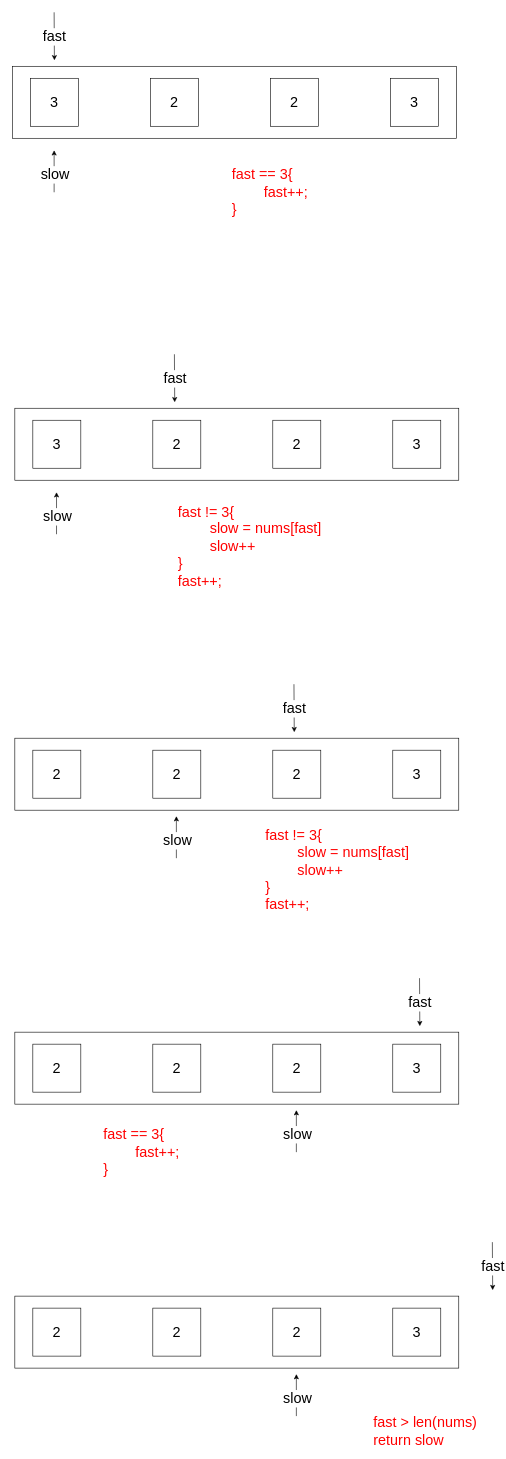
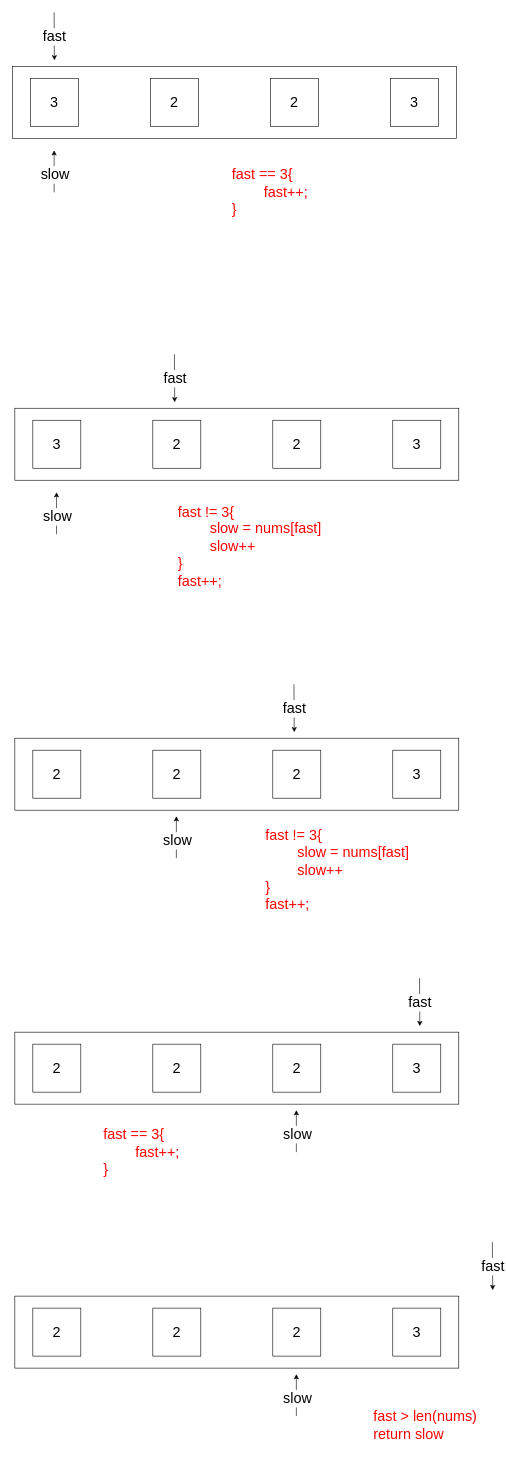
  <mxCell id="0" />
  <mxCell id="1" parent="0" />
  <mxCell id="2" value="" style="rounded=0;whiteSpace=wrap;html=1;" vertex="1" parent="1"><mxGeometry x="20" y="110" width="740" height="120" as="geometry" /></mxCell>
  <mxCell id="3" value="&lt;font style=&quot;font-size: 24px;&quot;&gt;3&lt;/font&gt;" style="whiteSpace=wrap;html=1;aspect=fixed;" vertex="1" parent="1"><mxGeometry x="50" y="130" width="80" height="80" as="geometry" /></mxCell>
  <mxCell id="4" value="&lt;font style=&quot;font-size: 24px;&quot;&gt;2&lt;/font&gt;" style="whiteSpace=wrap;html=1;aspect=fixed;" vertex="1" parent="1"><mxGeometry x="250" y="130" width="80" height="80" as="geometry" /></mxCell>
  <mxCell id="5" value="&lt;font style=&quot;font-size: 24px;&quot;&gt;2&lt;/font&gt;" style="whiteSpace=wrap;html=1;aspect=fixed;" vertex="1" parent="1"><mxGeometry x="450" y="130" width="80" height="80" as="geometry" /></mxCell>
  <mxCell id="6" value="&lt;font style=&quot;font-size: 24px;&quot;&gt;3&lt;/font&gt;" style="whiteSpace=wrap;html=1;aspect=fixed;" vertex="1" parent="1"><mxGeometry x="650" y="130" width="80" height="80" as="geometry" /></mxCell>
  <mxCell id="7" value="" style="endArrow=classic;html=1;rounded=0;fontSize=24;" edge="1" parent="1"><mxGeometry width="50" height="50" relative="1" as="geometry"><mxPoint x="89.5" y="320" as="sourcePoint" /><mxPoint x="89.5" y="250" as="targetPoint" /></mxGeometry></mxCell>
  <mxCell id="8" value="slow" style="edgeLabel;html=1;align=center;verticalAlign=middle;resizable=0;points=[];fontSize=24;" vertex="1" connectable="0" parent="7"><mxGeometry x="-0.371" y="-1" relative="1" as="geometry"><mxPoint y="-8" as="offset" /></mxGeometry></mxCell>
  <mxCell id="9" value="" style="endArrow=classic;html=1;rounded=0;fontSize=24;" edge="1" parent="1"><mxGeometry width="50" height="50" relative="1" as="geometry"><mxPoint x="89.5" y="20" as="sourcePoint" /><mxPoint x="90" y="100" as="targetPoint" /></mxGeometry></mxCell>
  <mxCell id="10" value="fast" style="edgeLabel;html=1;align=center;verticalAlign=middle;resizable=0;points=[];fontSize=24;" vertex="1" connectable="0" parent="9"><mxGeometry x="-0.371" y="-1" relative="1" as="geometry"><mxPoint x="1" y="15" as="offset" /></mxGeometry></mxCell>
  <mxCell id="11" value="&lt;font color=&quot;#ff0000&quot;&gt;fast == 3{&lt;br&gt;&lt;span style=&quot;&quot;&gt;&#09;&lt;/span&gt;&lt;span style=&quot;white-space: pre;&quot;&gt;&#09;&lt;/span&gt;fast++;&lt;br&gt;}&lt;/font&gt;" style="text;html=1;align=left;verticalAlign=middle;resizable=0;points=[];autosize=1;strokeColor=none;fillColor=none;fontSize=24;" vertex="1" parent="1"><mxGeometry x="384" y="270" width="150" height="100" as="geometry" /></mxCell>
  <mxCell id="12" value="" style="rounded=0;whiteSpace=wrap;html=1;" vertex="1" parent="1"><mxGeometry x="24" y="680" width="740" height="120" as="geometry" /></mxCell>
  <mxCell id="13" value="&lt;font style=&quot;font-size: 24px;&quot;&gt;3&lt;/font&gt;" style="whiteSpace=wrap;html=1;aspect=fixed;" vertex="1" parent="1"><mxGeometry x="54" y="700" width="80" height="80" as="geometry" /></mxCell>
  <mxCell id="14" value="&lt;font style=&quot;font-size: 24px;&quot;&gt;2&lt;/font&gt;" style="whiteSpace=wrap;html=1;aspect=fixed;" vertex="1" parent="1"><mxGeometry x="254" y="700" width="80" height="80" as="geometry" /></mxCell>
  <mxCell id="15" value="&lt;font style=&quot;font-size: 24px;&quot;&gt;2&lt;/font&gt;" style="whiteSpace=wrap;html=1;aspect=fixed;" vertex="1" parent="1"><mxGeometry x="454" y="700" width="80" height="80" as="geometry" /></mxCell>
  <mxCell id="16" value="&lt;font style=&quot;font-size: 24px;&quot;&gt;3&lt;/font&gt;" style="whiteSpace=wrap;html=1;aspect=fixed;" vertex="1" parent="1"><mxGeometry x="654" y="700" width="80" height="80" as="geometry" /></mxCell>
  <mxCell id="17" value="" style="endArrow=classic;html=1;rounded=0;fontSize=24;" edge="1" parent="1"><mxGeometry width="50" height="50" relative="1" as="geometry"><mxPoint x="93.5" y="890" as="sourcePoint" /><mxPoint x="93.5" y="820" as="targetPoint" /></mxGeometry></mxCell>
  <mxCell id="18" value="slow" style="edgeLabel;html=1;align=center;verticalAlign=middle;resizable=0;points=[];fontSize=24;" vertex="1" connectable="0" parent="17"><mxGeometry x="-0.371" y="-1" relative="1" as="geometry"><mxPoint y="-8" as="offset" /></mxGeometry></mxCell>
  <mxCell id="19" value="" style="endArrow=classic;html=1;rounded=0;fontSize=24;" edge="1" parent="1"><mxGeometry width="50" height="50" relative="1" as="geometry"><mxPoint x="290" y="590" as="sourcePoint" /><mxPoint x="290.5" y="670" as="targetPoint" /></mxGeometry></mxCell>
  <mxCell id="20" value="fast" style="edgeLabel;html=1;align=center;verticalAlign=middle;resizable=0;points=[];fontSize=24;" vertex="1" connectable="0" parent="19"><mxGeometry x="-0.371" y="-1" relative="1" as="geometry"><mxPoint x="1" y="15" as="offset" /></mxGeometry></mxCell>
  <mxCell id="21" value="&lt;font color=&quot;#ff0000&quot;&gt;fast != 3{&lt;br&gt;&lt;span style=&quot;white-space: pre;&quot;&gt;&#09;&lt;/span&gt;slow = nums[fast]&lt;br&gt;&lt;span style=&quot;white-space: pre;&quot;&gt;&#09;&lt;/span&gt;slow++&lt;br&gt;}&lt;br&gt;fast++;&lt;/font&gt;" style="text;html=1;align=left;verticalAlign=middle;resizable=0;points=[];autosize=1;strokeColor=none;fillColor=none;fontSize=24;" vertex="1" parent="1"><mxGeometry x="294" y="830" width="260" height="160" as="geometry" /></mxCell>
  <mxCell id="22" value="" style="rounded=0;whiteSpace=wrap;html=1;" vertex="1" parent="1"><mxGeometry x="24" y="1230" width="740" height="120" as="geometry" /></mxCell>
  <mxCell id="23" value="&lt;font style=&quot;font-size: 24px;&quot;&gt;2&lt;/font&gt;" style="whiteSpace=wrap;html=1;aspect=fixed;" vertex="1" parent="1"><mxGeometry x="54" y="1250" width="80" height="80" as="geometry" /></mxCell>
  <mxCell id="24" value="&lt;font style=&quot;font-size: 24px;&quot;&gt;2&lt;/font&gt;" style="whiteSpace=wrap;html=1;aspect=fixed;" vertex="1" parent="1"><mxGeometry x="254" y="1250" width="80" height="80" as="geometry" /></mxCell>
  <mxCell id="25" value="&lt;font style=&quot;font-size: 24px;&quot;&gt;2&lt;/font&gt;" style="whiteSpace=wrap;html=1;aspect=fixed;" vertex="1" parent="1"><mxGeometry x="454" y="1250" width="80" height="80" as="geometry" /></mxCell>
  <mxCell id="26" value="&lt;font style=&quot;font-size: 24px;&quot;&gt;3&lt;/font&gt;" style="whiteSpace=wrap;html=1;aspect=fixed;" vertex="1" parent="1"><mxGeometry x="654" y="1250" width="80" height="80" as="geometry" /></mxCell>
  <mxCell id="27" value="" style="endArrow=classic;html=1;rounded=0;fontSize=24;" edge="1" parent="1"><mxGeometry width="50" height="50" relative="1" as="geometry"><mxPoint x="293.29" y="1430" as="sourcePoint" /><mxPoint x="293.29" y="1360" as="targetPoint" /></mxGeometry></mxCell>
  <mxCell id="28" value="slow" style="edgeLabel;html=1;align=center;verticalAlign=middle;resizable=0;points=[];fontSize=24;" vertex="1" connectable="0" parent="27"><mxGeometry x="-0.371" y="-1" relative="1" as="geometry"><mxPoint y="-8" as="offset" /></mxGeometry></mxCell>
  <mxCell id="29" value="" style="endArrow=classic;html=1;rounded=0;fontSize=24;" edge="1" parent="1"><mxGeometry width="50" height="50" relative="1" as="geometry"><mxPoint x="489.29" y="1140" as="sourcePoint" /><mxPoint x="489.79" y="1220" as="targetPoint" /></mxGeometry></mxCell>
  <mxCell id="30" value="fast" style="edgeLabel;html=1;align=center;verticalAlign=middle;resizable=0;points=[];fontSize=24;" vertex="1" connectable="0" parent="29"><mxGeometry x="-0.371" y="-1" relative="1" as="geometry"><mxPoint x="1" y="15" as="offset" /></mxGeometry></mxCell>
  <mxCell id="31" value="&lt;font color=&quot;#ff0000&quot;&gt;fast != 3{&lt;br&gt;&lt;span style=&quot;white-space: pre;&quot;&gt;&#09;&lt;/span&gt;slow = nums[fast]&lt;br&gt;&lt;span style=&quot;white-space: pre;&quot;&gt;&#09;&lt;/span&gt;slow++&lt;br&gt;}&lt;br&gt;fast++;&lt;/font&gt;" style="text;html=1;align=left;verticalAlign=middle;resizable=0;points=[];autosize=1;strokeColor=none;fillColor=none;fontSize=24;" vertex="1" parent="1"><mxGeometry x="440" y="1370" width="260" height="160" as="geometry" /></mxCell>
  <mxCell id="32" value="" style="rounded=0;whiteSpace=wrap;html=1;" vertex="1" parent="1"><mxGeometry x="24" y="1720" width="740" height="120" as="geometry" /></mxCell>
  <mxCell id="33" value="&lt;font style=&quot;font-size: 24px;&quot;&gt;2&lt;/font&gt;" style="whiteSpace=wrap;html=1;aspect=fixed;" vertex="1" parent="1"><mxGeometry x="54" y="1740" width="80" height="80" as="geometry" /></mxCell>
  <mxCell id="34" value="&lt;font style=&quot;font-size: 24px;&quot;&gt;2&lt;/font&gt;" style="whiteSpace=wrap;html=1;aspect=fixed;" vertex="1" parent="1"><mxGeometry x="254" y="1740" width="80" height="80" as="geometry" /></mxCell>
  <mxCell id="35" value="&lt;font style=&quot;font-size: 24px;&quot;&gt;2&lt;/font&gt;" style="whiteSpace=wrap;html=1;aspect=fixed;" vertex="1" parent="1"><mxGeometry x="454" y="1740" width="80" height="80" as="geometry" /></mxCell>
  <mxCell id="36" value="&lt;font style=&quot;font-size: 24px;&quot;&gt;3&lt;/font&gt;" style="whiteSpace=wrap;html=1;aspect=fixed;" vertex="1" parent="1"><mxGeometry x="654" y="1740" width="80" height="80" as="geometry" /></mxCell>
  <mxCell id="37" value="" style="endArrow=classic;html=1;rounded=0;fontSize=24;" edge="1" parent="1"><mxGeometry width="50" height="50" relative="1" as="geometry"><mxPoint x="493.29" y="1920" as="sourcePoint" /><mxPoint x="493.29" y="1850" as="targetPoint" /></mxGeometry></mxCell>
  <mxCell id="38" value="slow" style="edgeLabel;html=1;align=center;verticalAlign=middle;resizable=0;points=[];fontSize=24;" vertex="1" connectable="0" parent="37"><mxGeometry x="-0.371" y="-1" relative="1" as="geometry"><mxPoint y="-8" as="offset" /></mxGeometry></mxCell>
  <mxCell id="39" value="" style="endArrow=classic;html=1;rounded=0;fontSize=24;" edge="1" parent="1"><mxGeometry width="50" height="50" relative="1" as="geometry"><mxPoint x="698.57" y="1630" as="sourcePoint" /><mxPoint x="699.07" y="1710" as="targetPoint" /></mxGeometry></mxCell>
  <mxCell id="40" value="fast" style="edgeLabel;html=1;align=center;verticalAlign=middle;resizable=0;points=[];fontSize=24;" vertex="1" connectable="0" parent="39"><mxGeometry x="-0.371" y="-1" relative="1" as="geometry"><mxPoint x="1" y="15" as="offset" /></mxGeometry></mxCell>
  <mxCell id="41" value="&lt;font color=&quot;#ff0000&quot;&gt;fast == 3{&lt;br&gt;&lt;span style=&quot;&quot;&gt;&#09;&lt;/span&gt;&lt;span style=&quot;white-space: pre;&quot;&gt;&#09;&lt;/span&gt;fast++;&lt;br&gt;}&lt;/font&gt;" style="text;html=1;align=left;verticalAlign=middle;resizable=0;points=[];autosize=1;strokeColor=none;fillColor=none;fontSize=24;" vertex="1" parent="1"><mxGeometry x="170" y="1870" width="150" height="100" as="geometry" /></mxCell>
  <mxCell id="42" value="" style="rounded=0;whiteSpace=wrap;html=1;" vertex="1" parent="1"><mxGeometry x="24" y="2160" width="740" height="120" as="geometry" /></mxCell>
  <mxCell id="43" value="&lt;font style=&quot;font-size: 24px;&quot;&gt;2&lt;/font&gt;" style="whiteSpace=wrap;html=1;aspect=fixed;" vertex="1" parent="1"><mxGeometry x="54" y="2180" width="80" height="80" as="geometry" /></mxCell>
  <mxCell id="44" value="&lt;font style=&quot;font-size: 24px;&quot;&gt;2&lt;/font&gt;" style="whiteSpace=wrap;html=1;aspect=fixed;" vertex="1" parent="1"><mxGeometry x="254" y="2180" width="80" height="80" as="geometry" /></mxCell>
  <mxCell id="45" value="&lt;font style=&quot;font-size: 24px;&quot;&gt;2&lt;/font&gt;" style="whiteSpace=wrap;html=1;aspect=fixed;" vertex="1" parent="1"><mxGeometry x="454" y="2180" width="80" height="80" as="geometry" /></mxCell>
  <mxCell id="46" value="&lt;font style=&quot;font-size: 24px;&quot;&gt;3&lt;/font&gt;" style="whiteSpace=wrap;html=1;aspect=fixed;" vertex="1" parent="1"><mxGeometry x="654" y="2180" width="80" height="80" as="geometry" /></mxCell>
  <mxCell id="47" value="" style="endArrow=classic;html=1;rounded=0;fontSize=24;" edge="1" parent="1"><mxGeometry width="50" height="50" relative="1" as="geometry"><mxPoint x="493.29" y="2360" as="sourcePoint" /><mxPoint x="493.29" y="2290" as="targetPoint" /></mxGeometry></mxCell>
  <mxCell id="48" value="slow" style="edgeLabel;html=1;align=center;verticalAlign=middle;resizable=0;points=[];fontSize=24;" vertex="1" connectable="0" parent="47"><mxGeometry x="-0.371" y="-1" relative="1" as="geometry"><mxPoint y="-8" as="offset" /></mxGeometry></mxCell>
  <mxCell id="49" value="" style="endArrow=classic;html=1;rounded=0;fontSize=24;" edge="1" parent="1"><mxGeometry width="50" height="50" relative="1" as="geometry"><mxPoint x="820" y="2070" as="sourcePoint" /><mxPoint x="820.5" y="2150" as="targetPoint" /></mxGeometry></mxCell>
  <mxCell id="50" value="fast" style="edgeLabel;html=1;align=center;verticalAlign=middle;resizable=0;points=[];fontSize=24;" vertex="1" connectable="0" parent="49"><mxGeometry x="-0.371" y="-1" relative="1" as="geometry"><mxPoint x="1" y="15" as="offset" /></mxGeometry></mxCell>
- <mxCell id="51" value="&lt;font color=&quot;#ff0000&quot;&gt;fast &amp;gt; len(nums)&lt;br&gt;return slow&lt;/font&gt;" style="text;html=1;align=left;verticalAlign=middle;resizable=0;points=[];autosize=1;strokeColor=none;fillColor=none;fontSize=24;" vertex="1" parent="1"><mxGeometry x="620" y="2350" width="200" height="70" as="geometry" /></mxCell>
+ <mxCell id="51" value="&lt;font color=&quot;#ff0000&quot;&gt;fast &amp;gt; len(nums)&lt;br&gt;return slow&lt;/font&gt;" style="text;html=1;align=left;verticalAlign=middle;resizable=0;points=[];autosize=1;strokeColor=none;fillColor=none;fontSize=24;" vertex="1" parent="1"><mxGeometry x="620" y="2340" width="200" height="70" as="geometry" /></mxCell>
